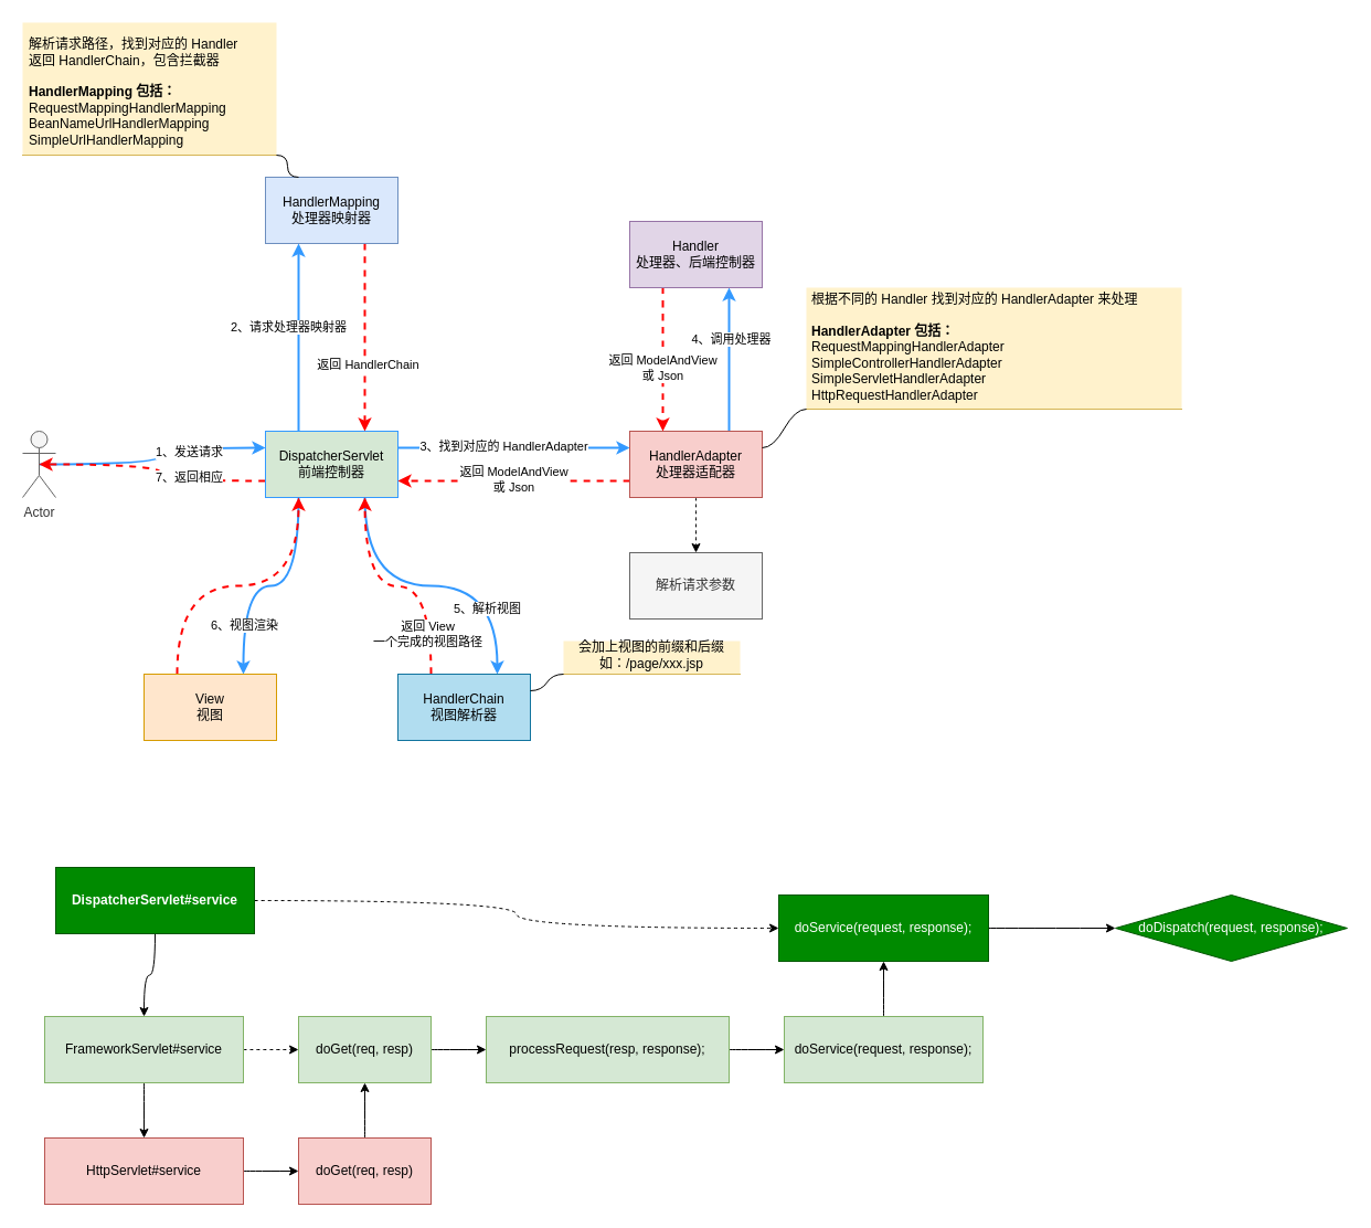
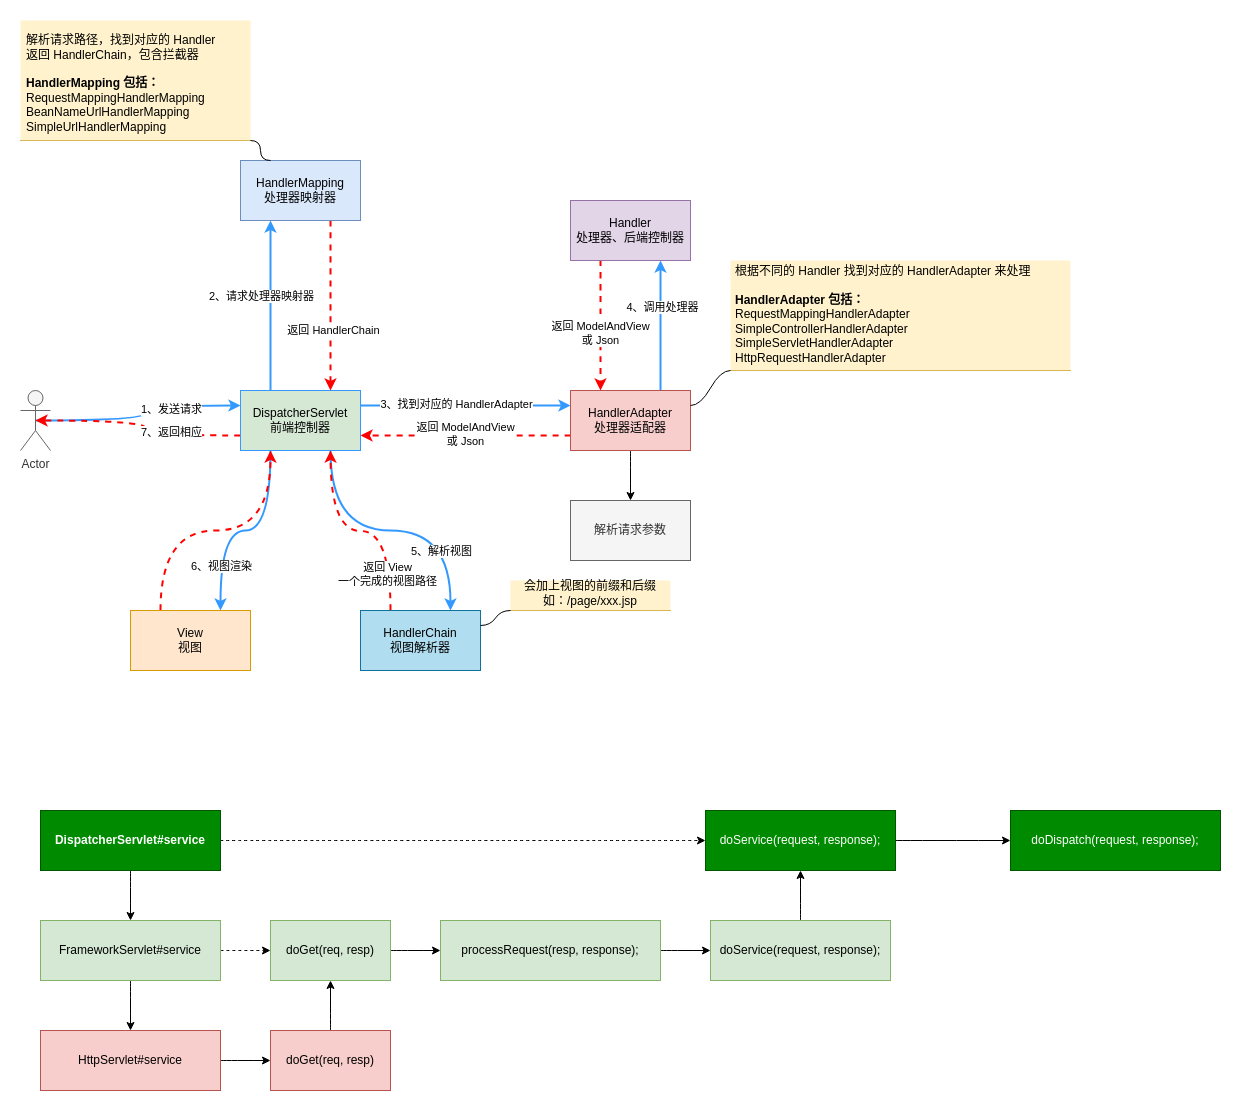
  <mxCell id="0" />
  <mxCell id="1" parent="0" />
  <mxCell id="2" style="edgeStyle=orthogonalEdgeStyle;rounded=0;orthogonalLoop=1;jettySize=auto;html=1;exitX=0.5;exitY=0.5;exitDx=0;exitDy=0;exitPerimeter=0;entryX=0;entryY=0.25;entryDx=0;entryDy=0;curved=1;fontColor=#3399FF;strokeColor=#3399FF;strokeWidth=2;" parent="1" source="4" target="15" edge="1"><mxGeometry relative="1" as="geometry" /></mxCell>
  <mxCell id="3" value="1、发送请求" style="edgeLabel;html=1;align=center;verticalAlign=middle;resizable=0;points=[];" parent="2" vertex="1" connectable="0"><mxGeometry x="0.364" y="-2" relative="1" as="geometry"><mxPoint y="1" as="offset" /></mxGeometry></mxCell>
  <mxCell id="4" value="Actor" style="shape=umlActor;verticalLabelPosition=bottom;verticalAlign=top;html=1;outlineConnect=0;fillColor=#f5f5f5;fontColor=#333333;strokeColor=#666666;" parent="1" vertex="1"><mxGeometry x="20" y="390" width="30" height="60" as="geometry" /></mxCell>
  <mxCell id="5" style="edgeStyle=orthogonalEdgeStyle;curved=1;rounded=0;orthogonalLoop=1;jettySize=auto;html=1;exitX=0;exitY=0.75;exitDx=0;exitDy=0;entryX=0.5;entryY=0.5;entryDx=0;entryDy=0;entryPerimeter=0;strokeColor=#FF0000;dashed=1;strokeWidth=2;" parent="1" source="15" target="4" edge="1"><mxGeometry relative="1" as="geometry" /></mxCell>
  <mxCell id="6" value="7、返回相应" style="edgeLabel;html=1;align=center;verticalAlign=middle;resizable=0;points=[];" parent="5" vertex="1" connectable="0"><mxGeometry x="-0.227" y="-4" relative="1" as="geometry"><mxPoint x="15" as="offset" /></mxGeometry></mxCell>
  <mxCell id="7" style="edgeStyle=orthogonalEdgeStyle;curved=1;rounded=0;orthogonalLoop=1;jettySize=auto;html=1;exitX=0.25;exitY=0;exitDx=0;exitDy=0;entryX=0.25;entryY=1;entryDx=0;entryDy=0;strokeColor=#3399FF;strokeWidth=2;" parent="1" source="15" target="18" edge="1"><mxGeometry relative="1" as="geometry" /></mxCell>
  <mxCell id="8" value="2、请求处理器映射器" style="edgeLabel;html=1;align=center;verticalAlign=middle;resizable=0;points=[];" parent="7" vertex="1" connectable="0"><mxGeometry x="0.123" y="-1" relative="1" as="geometry"><mxPoint x="-11" as="offset" /></mxGeometry></mxCell>
  <mxCell id="9" style="edgeStyle=orthogonalEdgeStyle;curved=1;rounded=0;orthogonalLoop=1;jettySize=auto;html=1;exitX=0.25;exitY=1;exitDx=0;exitDy=0;entryX=0.75;entryY=0;entryDx=0;entryDy=0;fontColor=#000000;strokeColor=#3399FF;strokeWidth=2;" parent="1" source="15" target="20" edge="1"><mxGeometry relative="1" as="geometry" /></mxCell>
  <mxCell id="10" value="6、视图渲染" style="edgeLabel;html=1;align=center;verticalAlign=middle;resizable=0;points=[];fontColor=#000000;" parent="9" vertex="1" connectable="0"><mxGeometry x="-0.188" y="2" relative="1" as="geometry"><mxPoint x="-45" y="33" as="offset" /></mxGeometry></mxCell>
  <mxCell id="11" style="edgeStyle=orthogonalEdgeStyle;curved=1;rounded=0;orthogonalLoop=1;jettySize=auto;html=1;exitX=0.75;exitY=1;exitDx=0;exitDy=0;entryX=0.75;entryY=0;entryDx=0;entryDy=0;fontColor=#000000;strokeColor=#3399FF;strokeWidth=2;" parent="1" source="15" target="23" edge="1"><mxGeometry relative="1" as="geometry" /></mxCell>
  <mxCell id="12" value="5、解析视图" style="edgeLabel;html=1;align=center;verticalAlign=middle;resizable=0;points=[];fontColor=#000000;" parent="11" vertex="1" connectable="0"><mxGeometry x="0.257" y="-12" relative="1" as="geometry"><mxPoint x="14" y="8" as="offset" /></mxGeometry></mxCell>
  <mxCell id="13" style="edgeStyle=orthogonalEdgeStyle;curved=1;rounded=0;orthogonalLoop=1;jettySize=auto;html=1;exitX=1;exitY=0.25;exitDx=0;exitDy=0;entryX=0;entryY=0.25;entryDx=0;entryDy=0;fontColor=#000000;strokeColor=#3399FF;strokeWidth=2;" parent="1" source="15" target="29" edge="1"><mxGeometry relative="1" as="geometry" /></mxCell>
  <mxCell id="14" value="3、找到对应的 HandlerAdapter" style="edgeLabel;html=1;align=center;verticalAlign=middle;resizable=0;points=[];fontColor=#000000;" parent="13" vertex="1" connectable="0"><mxGeometry x="-0.16" relative="1" as="geometry"><mxPoint x="7" y="-2" as="offset" /></mxGeometry></mxCell>
  <mxCell id="15" value="DispatcherServlet&lt;br&gt;前端控制器" style="rounded=0;whiteSpace=wrap;html=1;fillColor=#d5e8d4;strokeColor=#3399FF;" parent="1" vertex="1"><mxGeometry x="240" y="390" width="120" height="60" as="geometry" /></mxCell>
  <mxCell id="16" style="edgeStyle=orthogonalEdgeStyle;curved=1;rounded=0;orthogonalLoop=1;jettySize=auto;html=1;exitX=0.75;exitY=1;exitDx=0;exitDy=0;entryX=0.75;entryY=0;entryDx=0;entryDy=0;strokeColor=#FF0000;dashed=1;strokeWidth=2;" parent="1" source="18" target="15" edge="1"><mxGeometry relative="1" as="geometry" /></mxCell>
  <mxCell id="17" value="返回 HandlerChain" style="edgeLabel;html=1;align=center;verticalAlign=middle;resizable=0;points=[];" parent="16" vertex="1" connectable="0"><mxGeometry x="0.265" y="2" relative="1" as="geometry"><mxPoint y="1" as="offset" /></mxGeometry></mxCell>
  <mxCell id="18" value="HandlerMapping&lt;br&gt;处理器映射器" style="rounded=0;whiteSpace=wrap;html=1;fillColor=#dae8fc;strokeColor=#6c8ebf;" parent="1" vertex="1"><mxGeometry x="240" y="160" width="120" height="60" as="geometry" /></mxCell>
  <mxCell id="19" style="edgeStyle=orthogonalEdgeStyle;curved=1;rounded=0;orthogonalLoop=1;jettySize=auto;html=1;exitX=0.25;exitY=0;exitDx=0;exitDy=0;entryX=0.25;entryY=1;entryDx=0;entryDy=0;dashed=1;fontColor=#000000;strokeColor=#FF0000;strokeWidth=2;" parent="1" source="20" target="15" edge="1"><mxGeometry relative="1" as="geometry" /></mxCell>
  <mxCell id="20" value="View&lt;br&gt;视图" style="rounded=0;whiteSpace=wrap;html=1;strokeColor=#d79b00;fillColor=#ffe6cc;" parent="1" vertex="1"><mxGeometry x="130" y="610" width="120" height="60" as="geometry" /></mxCell>
  <mxCell id="21" style="edgeStyle=orthogonalEdgeStyle;curved=1;rounded=0;orthogonalLoop=1;jettySize=auto;html=1;exitX=0.25;exitY=0;exitDx=0;exitDy=0;fontColor=#000000;strokeColor=#FF0000;strokeWidth=2;dashed=1;" parent="1" source="23" edge="1"><mxGeometry relative="1" as="geometry"><mxPoint x="330" y="450" as="targetPoint" /></mxGeometry></mxCell>
  <mxCell id="22" value="返回 View&lt;br&gt;一个完成的视图路径" style="edgeLabel;html=1;align=center;verticalAlign=middle;resizable=0;points=[];fontColor=#000000;" parent="21" vertex="1" connectable="0"><mxGeometry x="-0.664" y="4" relative="1" as="geometry"><mxPoint as="offset" /></mxGeometry></mxCell>
  <mxCell id="23" value="HandlerChain&lt;br&gt;视图解析器" style="rounded=0;whiteSpace=wrap;html=1;strokeColor=#10739e;fillColor=#b1ddf0;" parent="1" vertex="1"><mxGeometry x="360" y="610" width="120" height="60" as="geometry" /></mxCell>
  <mxCell id="24" style="edgeStyle=orthogonalEdgeStyle;curved=1;rounded=0;orthogonalLoop=1;jettySize=auto;html=1;exitX=0;exitY=0.75;exitDx=0;exitDy=0;entryX=1;entryY=0.75;entryDx=0;entryDy=0;dashed=1;fontColor=#000000;strokeColor=#FF0000;strokeWidth=2;" parent="1" source="29" target="15" edge="1"><mxGeometry relative="1" as="geometry" /></mxCell>
  <mxCell id="25" value="返回 ModelAndView&lt;br&gt;或 Json" style="edgeLabel;html=1;align=center;verticalAlign=middle;resizable=0;points=[];fontColor=#000000;" parent="24" vertex="1" connectable="0"><mxGeometry x="0.107" y="3" relative="1" as="geometry"><mxPoint x="10" y="-5" as="offset" /></mxGeometry></mxCell>
  <mxCell id="26" style="edgeStyle=orthogonalEdgeStyle;curved=1;rounded=0;orthogonalLoop=1;jettySize=auto;html=1;exitX=0.75;exitY=0;exitDx=0;exitDy=0;entryX=0.75;entryY=1;entryDx=0;entryDy=0;fontColor=#000000;strokeColor=#3399FF;strokeWidth=2;" parent="1" source="29" target="32" edge="1"><mxGeometry relative="1" as="geometry" /></mxCell>
  <mxCell id="27" value="4、调用处理器" style="edgeLabel;html=1;align=center;verticalAlign=middle;resizable=0;points=[];fontColor=#000000;" parent="26" vertex="1" connectable="0"><mxGeometry x="0.285" y="-1" relative="1" as="geometry"><mxPoint as="offset" /></mxGeometry></mxCell>
- <mxCell id="28" value="" style="edgeStyle=orthogonalEdgeStyle;curved=1;rounded=0;orthogonalLoop=1;jettySize=auto;html=1;fontColor=#000000;strokeColor=#000000;strokeWidth=1;dashed=1;" parent="1" source="29" target="37" edge="1"><mxGeometry relative="1" as="geometry" /></mxCell>
+ <mxCell id="28" value="" style="edgeStyle=orthogonalEdgeStyle;curved=1;rounded=0;orthogonalLoop=1;jettySize=auto;html=1;fontColor=#000000;strokeColor=#000000;strokeWidth=1;" parent="1" source="29" target="37" edge="1"><mxGeometry relative="1" as="geometry" /></mxCell>
  <mxCell id="29" value="HandlerAdapter&lt;br&gt;处理器适配器" style="rounded=0;whiteSpace=wrap;html=1;strokeColor=#b85450;fillColor=#f8cecc;" parent="1" vertex="1"><mxGeometry x="570" y="390" width="120" height="60" as="geometry" /></mxCell>
  <mxCell id="30" style="edgeStyle=orthogonalEdgeStyle;curved=1;rounded=0;orthogonalLoop=1;jettySize=auto;html=1;exitX=0.25;exitY=1;exitDx=0;exitDy=0;entryX=0.25;entryY=0;entryDx=0;entryDy=0;fontColor=#000000;strokeColor=#FF0000;strokeWidth=2;dashed=1;" parent="1" source="32" target="29" edge="1"><mxGeometry relative="1" as="geometry" /></mxCell>
  <mxCell id="31" value="返回 ModelAndView&lt;br&gt;或 Json" style="edgeLabel;html=1;align=center;verticalAlign=middle;resizable=0;points=[];fontColor=#000000;" parent="30" vertex="1" connectable="0"><mxGeometry x="0.1" y="-1" relative="1" as="geometry"><mxPoint as="offset" /></mxGeometry></mxCell>
  <mxCell id="32" value="Handler&lt;br&gt;处理器、后端控制器" style="rounded=0;whiteSpace=wrap;html=1;strokeColor=#9673a6;fillColor=#e1d5e7;" parent="1" vertex="1"><mxGeometry x="570" y="200" width="120" height="60" as="geometry" /></mxCell>
  <mxCell id="33" value="解析请求路径，找到对应的 Handler&lt;br&gt;返回 HandlerChain，包含拦截器&lt;br&gt;&lt;br&gt;&lt;b&gt;HandlerMapping 包括：&lt;br&gt;&lt;/b&gt;RequestMappingHandlerMapping&lt;br&gt;BeanNameUrlHandlerMapping&lt;br&gt;SimpleUrlHandlerMapping" style="whiteSpace=wrap;html=1;shape=partialRectangle;top=0;left=0;bottom=1;right=0;points=[[0,1],[1,1]];fillColor=#fff2cc;align=left;verticalAlign=bottom;routingCenterY=0.5;snapToPoint=1;recursiveResize=0;autosize=1;treeFolding=1;treeMoving=1;newEdgeStyle={&quot;edgeStyle&quot;:&quot;entityRelationEdgeStyle&quot;,&quot;startArrow&quot;:&quot;none&quot;,&quot;endArrow&quot;:&quot;none&quot;,&quot;segment&quot;:10,&quot;curved&quot;:1};strokeColor=#d6b656;spacing=6;" parent="1" vertex="1"><mxGeometry x="20" y="20" width="230" height="120" as="geometry" /></mxCell>
  <mxCell id="34" value="" style="edgeStyle=entityRelationEdgeStyle;startArrow=none;endArrow=none;segment=10;curved=1;rounded=0;fontColor=#000000;strokeColor=#000000;strokeWidth=1;exitX=0.25;exitY=0;exitDx=0;exitDy=0;" parent="1" source="18" target="33" edge="1"><mxGeometry relative="1" as="geometry"><mxPoint x="100" y="140" as="sourcePoint" /></mxGeometry></mxCell>
  <mxCell id="35" value="根据不同的 Handler 找到对应的 HandlerAdapter 来处理&lt;br&gt;&lt;br&gt;&lt;b&gt;HandlerAdapter 包括：&lt;br&gt;&lt;/b&gt;RequestMappingHandlerAdapter&lt;br&gt;&lt;div&gt;SimpleControllerHandlerAdapter&lt;/div&gt;&lt;div&gt;SimpleServletHandlerAdapter&lt;/div&gt;&lt;div&gt;HttpRequestHandlerAdapter&lt;/div&gt;" style="whiteSpace=wrap;html=1;shape=partialRectangle;top=0;left=0;bottom=1;right=0;points=[[0,1],[1,1]];fillColor=#fff2cc;align=left;verticalAlign=bottom;routingCenterY=0.5;snapToPoint=1;recursiveResize=0;autosize=1;treeFolding=1;treeMoving=1;newEdgeStyle={&quot;edgeStyle&quot;:&quot;entityRelationEdgeStyle&quot;,&quot;startArrow&quot;:&quot;none&quot;,&quot;endArrow&quot;:&quot;none&quot;,&quot;segment&quot;:10,&quot;curved&quot;:1};strokeColor=#d6b656;spacing=5;" parent="1" vertex="1"><mxGeometry x="730" y="260" width="340" height="110" as="geometry" /></mxCell>
  <mxCell id="36" value="" style="edgeStyle=entityRelationEdgeStyle;startArrow=none;endArrow=none;segment=10;curved=1;rounded=0;fontColor=#000000;strokeColor=#000000;strokeWidth=1;exitX=1;exitY=0.25;exitDx=0;exitDy=0;" parent="1" source="29" target="35" edge="1"><mxGeometry relative="1" as="geometry"><mxPoint x="740" y="370" as="sourcePoint" /></mxGeometry></mxCell>
  <mxCell id="37" value="解析请求参数" style="whiteSpace=wrap;html=1;fillColor=#f5f5f5;strokeColor=#666666;rounded=0;fontColor=#333333;" parent="1" vertex="1"><mxGeometry x="570" y="500" width="120" height="60" as="geometry" /></mxCell>
  <mxCell id="38" value="会加上视图的前缀和后缀&lt;br&gt;如：/page/xxx.jsp" style="whiteSpace=wrap;html=1;shape=partialRectangle;top=0;left=0;bottom=1;right=0;points=[[0,1],[1,1]];fillColor=#fff2cc;align=center;verticalAlign=bottom;routingCenterY=0.5;snapToPoint=1;recursiveResize=0;autosize=1;treeFolding=1;treeMoving=1;newEdgeStyle={&quot;edgeStyle&quot;:&quot;entityRelationEdgeStyle&quot;,&quot;startArrow&quot;:&quot;none&quot;,&quot;endArrow&quot;:&quot;none&quot;,&quot;segment&quot;:10,&quot;curved&quot;:1};strokeColor=#d6b656;" parent="1" vertex="1"><mxGeometry x="510" y="580" width="160" height="30" as="geometry" /></mxCell>
  <mxCell id="39" value="" style="edgeStyle=entityRelationEdgeStyle;startArrow=none;endArrow=none;segment=10;curved=1;rounded=0;fontColor=#000000;strokeColor=#000000;strokeWidth=1;exitX=1;exitY=0.25;exitDx=0;exitDy=0;" parent="1" source="23" target="38" edge="1"><mxGeometry relative="1" as="geometry"><mxPoint x="540" y="680" as="sourcePoint" /></mxGeometry></mxCell>
  <mxCell id="40" value="" style="edgeStyle=orthogonalEdgeStyle;rounded=0;orthogonalLoop=1;jettySize=auto;html=1;curved=1;entryX=0.5;entryY=0;entryDx=0;entryDy=0;" edge="1" parent="1" source="42" target="47"><mxGeometry relative="1" as="geometry" /></mxCell>
  <mxCell id="41" value="" style="edgeStyle=orthogonalEdgeStyle;curved=1;rounded=0;orthogonalLoop=1;jettySize=auto;html=1;dashed=1;" edge="1" parent="1" source="42" target="57"><mxGeometry relative="1" as="geometry" /></mxCell>
- <mxCell id="42" value="&lt;b&gt;DispatcherServlet#service&lt;/b&gt;" style="rounded=0;whiteSpace=wrap;html=1;fillColor=#008a00;strokeColor=#005700;fontColor=#ffffff;" vertex="1" parent="1"><mxGeometry x="50" y="785" width="180" height="60" as="geometry" /></mxCell>
+ <mxCell id="42" value="&lt;b&gt;DispatcherServlet#service&lt;/b&gt;" style="rounded=0;whiteSpace=wrap;html=1;fillColor=#008a00;strokeColor=#005700;fontColor=#ffffff;" vertex="1" parent="1"><mxGeometry x="40" y="810" width="180" height="60" as="geometry" /></mxCell>
  <mxCell id="43" value="" style="edgeStyle=orthogonalEdgeStyle;curved=1;rounded=0;orthogonalLoop=1;jettySize=auto;html=1;" edge="1" parent="1" source="44" target="49"><mxGeometry relative="1" as="geometry" /></mxCell>
  <mxCell id="44" value="HttpServlet#service" style="whiteSpace=wrap;html=1;fillColor=#f8cecc;strokeColor=#b85450;rounded=0;" vertex="1" parent="1"><mxGeometry x="40" y="1030" width="180" height="60" as="geometry" /></mxCell>
  <mxCell id="45" style="edgeStyle=orthogonalEdgeStyle;curved=1;rounded=0;orthogonalLoop=1;jettySize=auto;html=1;exitX=0.5;exitY=1;exitDx=0;exitDy=0;" edge="1" parent="1" source="47" target="44"><mxGeometry relative="1" as="geometry" /></mxCell>
  <mxCell id="46" style="edgeStyle=orthogonalEdgeStyle;curved=1;rounded=0;orthogonalLoop=1;jettySize=auto;html=1;exitX=1;exitY=0.5;exitDx=0;exitDy=0;entryX=0;entryY=0.5;entryDx=0;entryDy=0;dashed=1;" edge="1" parent="1" source="47" target="51"><mxGeometry relative="1" as="geometry" /></mxCell>
  <mxCell id="47" value="FrameworkServlet#service" style="whiteSpace=wrap;html=1;fillColor=#d5e8d4;strokeColor=#82b366;rounded=0;" vertex="1" parent="1"><mxGeometry x="40" y="920" width="180" height="60" as="geometry" /></mxCell>
  <mxCell id="48" style="edgeStyle=orthogonalEdgeStyle;curved=1;rounded=0;orthogonalLoop=1;jettySize=auto;html=1;exitX=0.5;exitY=0;exitDx=0;exitDy=0;" edge="1" parent="1" source="49" target="51"><mxGeometry relative="1" as="geometry" /></mxCell>
  <mxCell id="49" value="doGet(req, resp)" style="whiteSpace=wrap;html=1;fillColor=#f8cecc;strokeColor=#b85450;rounded=0;" vertex="1" parent="1"><mxGeometry x="270" y="1030" width="120" height="60" as="geometry" /></mxCell>
  <mxCell id="50" value="" style="edgeStyle=orthogonalEdgeStyle;curved=1;rounded=0;orthogonalLoop=1;jettySize=auto;html=1;" edge="1" parent="1" source="51" target="53"><mxGeometry relative="1" as="geometry" /></mxCell>
  <mxCell id="51" value="doGet(req, resp)" style="whiteSpace=wrap;html=1;fillColor=#d5e8d4;strokeColor=#82b366;rounded=0;" vertex="1" parent="1"><mxGeometry x="270" y="920" width="120" height="60" as="geometry" /></mxCell>
  <mxCell id="52" value="" style="edgeStyle=orthogonalEdgeStyle;curved=1;rounded=0;orthogonalLoop=1;jettySize=auto;html=1;" edge="1" parent="1" source="53" target="55"><mxGeometry relative="1" as="geometry" /></mxCell>
  <mxCell id="53" value="processRequest(resp, response);" style="whiteSpace=wrap;html=1;fillColor=#d5e8d4;strokeColor=#82b366;rounded=0;" vertex="1" parent="1"><mxGeometry x="440" y="920" width="220" height="60" as="geometry" /></mxCell>
  <mxCell id="54" style="edgeStyle=orthogonalEdgeStyle;curved=1;rounded=0;orthogonalLoop=1;jettySize=auto;html=1;exitX=0.5;exitY=0;exitDx=0;exitDy=0;entryX=0.5;entryY=1;entryDx=0;entryDy=0;" edge="1" parent="1" source="55" target="57"><mxGeometry relative="1" as="geometry" /></mxCell>
  <mxCell id="55" value="doService(request, response);" style="whiteSpace=wrap;html=1;fillColor=#d5e8d4;strokeColor=#82b366;rounded=0;" vertex="1" parent="1"><mxGeometry x="710" y="920" width="180" height="60" as="geometry" /></mxCell>
  <mxCell id="56" value="" style="edgeStyle=orthogonalEdgeStyle;curved=1;rounded=0;orthogonalLoop=1;jettySize=auto;html=1;" edge="1" parent="1" source="57" target="58"><mxGeometry relative="1" as="geometry" /></mxCell>
  <mxCell id="57" value="doService(request, response);" style="whiteSpace=wrap;html=1;fillColor=#008a00;strokeColor=#005700;fontColor=#ffffff;rounded=0;" vertex="1" parent="1"><mxGeometry x="705" y="810" width="190" height="60" as="geometry" /></mxCell>
- <mxCell id="58" value="doDispatch(request, response);" style="rhombus;whiteSpace=wrap;html=1;fillColor=#008a00;strokeColor=#005700;fontColor=#ffffff;" vertex="1" parent="1"><mxGeometry x="1010" y="810" width="210" height="60" as="geometry" /></mxCell>
+ <mxCell id="58" value="doDispatch(request, response);" style="whiteSpace=wrap;html=1;fillColor=#008a00;strokeColor=#005700;fontColor=#ffffff;rounded=0;" vertex="1" parent="1"><mxGeometry x="1010" y="810" width="210" height="60" as="geometry" /></mxCell>
